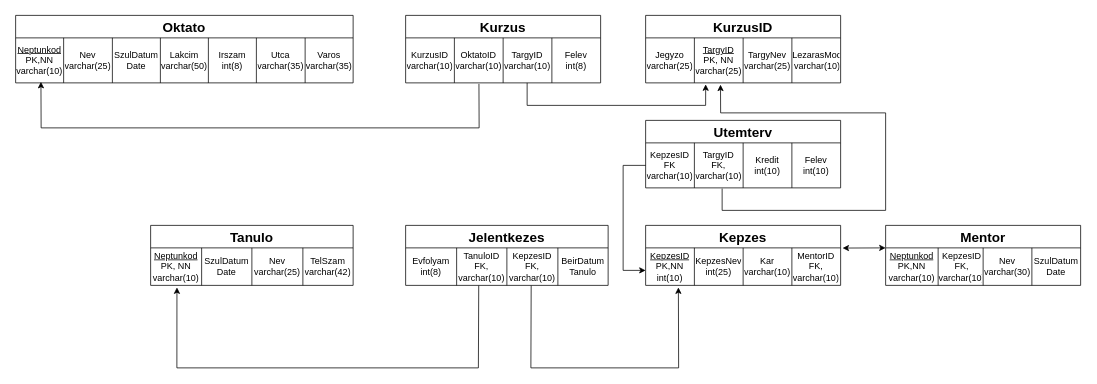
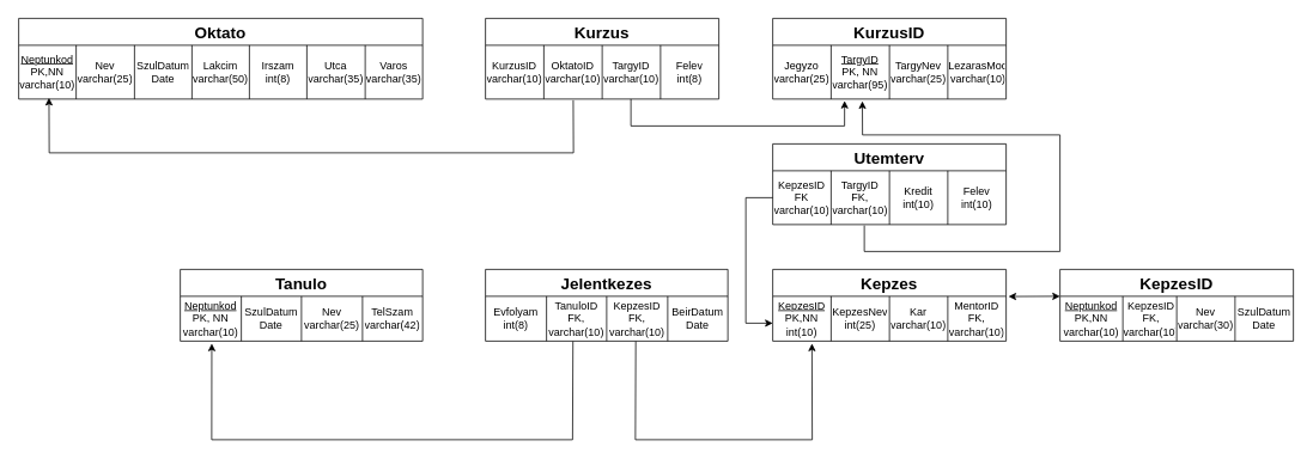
  <mxCell id="0" />
  <mxCell id="1" parent="0" />
  <mxCell id="2" value="Tanulo" style="shape=table;startSize=30;container=1;collapsible=0;childLayout=tableLayout;fontStyle=1;fontSize=18;" parent="1" vertex="1"><mxGeometry x="200" y="300" width="270" height="80" as="geometry" /></mxCell>
  <mxCell id="3" value="" style="shape=tableRow;horizontal=0;startSize=0;swimlaneHead=0;swimlaneBody=0;strokeColor=inherit;top=0;left=0;bottom=0;right=0;collapsible=0;dropTarget=0;fillColor=none;points=[[0,0.5],[1,0.5]];portConstraint=eastwest;" parent="2" vertex="1"><mxGeometry y="30" width="270" height="50" as="geometry" /></mxCell>
  <mxCell id="4" value="&lt;div&gt;&lt;u&gt;Neptunkod&lt;/u&gt;&lt;/div&gt;&lt;div&gt;PK, NN varchar(10)&lt;br&gt;&lt;/div&gt;" style="shape=partialRectangle;html=1;whiteSpace=wrap;connectable=0;strokeColor=inherit;overflow=hidden;fillColor=none;top=0;left=0;bottom=0;right=0;pointerEvents=1;" parent="3" vertex="1"><mxGeometry width="68" height="50" as="geometry"><mxRectangle width="68" height="50" as="alternateBounds" /></mxGeometry></mxCell>
  <mxCell id="5" value="&lt;div&gt;SzulDatum&lt;/div&gt;&lt;div&gt;Date&lt;br&gt;&lt;/div&gt;" style="shape=partialRectangle;html=1;whiteSpace=wrap;connectable=0;strokeColor=inherit;overflow=hidden;fillColor=none;top=0;left=0;bottom=0;right=0;pointerEvents=1;" parent="3" vertex="1"><mxGeometry x="68" width="67" height="50" as="geometry"><mxRectangle width="67" height="50" as="alternateBounds" /></mxGeometry></mxCell>
  <mxCell id="6" value="&lt;div&gt;Nev&lt;/div&gt;varchar(25)" style="shape=partialRectangle;html=1;whiteSpace=wrap;connectable=0;strokeColor=inherit;overflow=hidden;fillColor=none;top=0;left=0;bottom=0;right=0;pointerEvents=1;" parent="3" vertex="1"><mxGeometry x="135" width="68" height="50" as="geometry"><mxRectangle width="68" height="50" as="alternateBounds" /></mxGeometry></mxCell>
  <mxCell id="7" value="&lt;div&gt;TelSzam&lt;/div&gt;varchar(42)" style="shape=partialRectangle;html=1;whiteSpace=wrap;connectable=0;strokeColor=inherit;overflow=hidden;fillColor=none;top=0;left=0;bottom=0;right=0;pointerEvents=1;" parent="3" vertex="1"><mxGeometry x="203" width="67" height="50" as="geometry"><mxRectangle width="67" height="50" as="alternateBounds" /></mxGeometry></mxCell>
  <mxCell id="8" value="Kepzes" style="shape=table;startSize=30;container=1;collapsible=0;childLayout=tableLayout;fontStyle=1;fontSize=18;" parent="1" vertex="1"><mxGeometry x="860" y="300" width="260" height="80" as="geometry" /></mxCell>
  <mxCell id="9" value="" style="shape=tableRow;horizontal=0;startSize=0;swimlaneHead=0;swimlaneBody=0;strokeColor=inherit;top=0;left=0;bottom=0;right=0;collapsible=0;dropTarget=0;fillColor=none;points=[[0,0.5],[1,0.5]];portConstraint=eastwest;" parent="8" vertex="1"><mxGeometry y="30" width="260" height="50" as="geometry" /></mxCell>
  <mxCell id="10" value="&lt;div&gt;&lt;u&gt;KepzesID&lt;/u&gt;&lt;/div&gt;&lt;div&gt;PK,NN&lt;/div&gt;&lt;div&gt;int(10)&lt;br&gt;&lt;/div&gt;" style="shape=partialRectangle;html=1;whiteSpace=wrap;connectable=0;strokeColor=inherit;overflow=hidden;fillColor=none;top=0;left=0;bottom=0;right=0;pointerEvents=1;" parent="9" vertex="1"><mxGeometry width="65" height="50" as="geometry"><mxRectangle width="65" height="50" as="alternateBounds" /></mxGeometry></mxCell>
  <mxCell id="11" value="&lt;div&gt;KepzesNev&lt;/div&gt;int(25)" style="shape=partialRectangle;html=1;whiteSpace=wrap;connectable=0;strokeColor=inherit;overflow=hidden;fillColor=none;top=0;left=0;bottom=0;right=0;pointerEvents=1;" parent="9" vertex="1"><mxGeometry x="65" width="65" height="50" as="geometry"><mxRectangle width="65" height="50" as="alternateBounds" /></mxGeometry></mxCell>
  <mxCell id="12" value="&lt;div&gt;Kar&lt;/div&gt;varchar(10)" style="shape=partialRectangle;html=1;whiteSpace=wrap;connectable=0;strokeColor=inherit;overflow=hidden;fillColor=none;top=0;left=0;bottom=0;right=0;pointerEvents=1;" parent="9" vertex="1"><mxGeometry x="130" width="65" height="50" as="geometry"><mxRectangle width="65" height="50" as="alternateBounds" /></mxGeometry></mxCell>
  <mxCell id="13" value="&lt;div&gt;MentorID&lt;/div&gt;&lt;div&gt;FK,&lt;br&gt;&lt;/div&gt;varchar(10)" style="shape=partialRectangle;html=1;whiteSpace=wrap;connectable=0;strokeColor=inherit;overflow=hidden;fillColor=none;top=0;left=0;bottom=0;right=0;pointerEvents=1;" parent="9" vertex="1"><mxGeometry x="195" width="65" height="50" as="geometry"><mxRectangle width="65" height="50" as="alternateBounds" /></mxGeometry></mxCell>
  <mxCell id="14" value="Jelentkezes" style="shape=table;startSize=30;container=1;collapsible=0;childLayout=tableLayout;fontSize=18;fontStyle=1" parent="1" vertex="1"><mxGeometry x="540" y="300" width="270" height="80" as="geometry" /></mxCell>
  <mxCell id="15" value="" style="shape=tableRow;horizontal=0;startSize=0;swimlaneHead=0;swimlaneBody=0;strokeColor=inherit;top=0;left=0;bottom=0;right=0;collapsible=0;dropTarget=0;fillColor=none;points=[[0,0.5],[1,0.5]];portConstraint=eastwest;" parent="14" vertex="1"><mxGeometry y="30" width="270" height="50" as="geometry" /></mxCell>
  <mxCell id="16" value="&lt;div&gt;Evfolyam&lt;/div&gt;&lt;div&gt;int(8)&lt;br&gt;&lt;/div&gt;" style="shape=partialRectangle;html=1;whiteSpace=wrap;connectable=0;strokeColor=inherit;overflow=hidden;fillColor=none;top=0;left=0;bottom=0;right=0;pointerEvents=1;" parent="15" vertex="1"><mxGeometry width="68" height="50" as="geometry"><mxRectangle width="68" height="50" as="alternateBounds" /></mxGeometry></mxCell>
  <mxCell id="17" value="&lt;div&gt;TanuloID&lt;/div&gt;FK, varchar(10)" style="shape=partialRectangle;html=1;whiteSpace=wrap;connectable=0;strokeColor=inherit;overflow=hidden;fillColor=none;top=0;left=0;bottom=0;right=0;pointerEvents=1;" parent="15" vertex="1"><mxGeometry x="68" width="67" height="50" as="geometry"><mxRectangle width="67" height="50" as="alternateBounds" /></mxGeometry></mxCell>
  <mxCell id="18" value="&lt;div&gt;KepzesID&lt;/div&gt;&lt;div&gt;FK, varchar(10)&lt;br&gt;&lt;/div&gt;" style="shape=partialRectangle;html=1;whiteSpace=wrap;connectable=0;strokeColor=inherit;overflow=hidden;fillColor=none;top=0;left=0;bottom=0;right=0;pointerEvents=1;" parent="15" vertex="1"><mxGeometry x="135" width="68" height="50" as="geometry"><mxRectangle width="68" height="50" as="alternateBounds" /></mxGeometry></mxCell>
- <mxCell id="19" value="&lt;div&gt;BeirDatum&lt;/div&gt;Tanulo" style="shape=partialRectangle;html=1;whiteSpace=wrap;connectable=0;strokeColor=inherit;overflow=hidden;fillColor=none;top=0;left=0;bottom=0;right=0;pointerEvents=1;" parent="15" vertex="1"><mxGeometry x="203" width="67" height="50" as="geometry"><mxRectangle width="67" height="50" as="alternateBounds" /></mxGeometry></mxCell>
- <mxCell id="20" value="Mentor" style="shape=table;startSize=30;container=1;collapsible=0;childLayout=tableLayout;fontStyle=1;fontSize=18;" parent="1" vertex="1"><mxGeometry x="1180" y="300" width="260" height="80" as="geometry" /></mxCell>
+ <mxCell id="19" value="&lt;div&gt;BeirDatum&lt;/div&gt;Date" style="shape=partialRectangle;html=1;whiteSpace=wrap;connectable=0;strokeColor=inherit;overflow=hidden;fillColor=none;top=0;left=0;bottom=0;right=0;pointerEvents=1;" parent="15" vertex="1"><mxGeometry x="203" width="67" height="50" as="geometry"><mxRectangle width="67" height="50" as="alternateBounds" /></mxGeometry></mxCell>
+ <mxCell id="20" value="KepzesID" style="shape=table;startSize=30;container=1;collapsible=0;childLayout=tableLayout;fontStyle=1;fontSize=18;" parent="1" vertex="1"><mxGeometry x="1180" y="300" width="260" height="80" as="geometry" /></mxCell>
  <mxCell id="21" value="" style="shape=tableRow;horizontal=0;startSize=0;swimlaneHead=0;swimlaneBody=0;strokeColor=inherit;top=0;left=0;bottom=0;right=0;collapsible=0;dropTarget=0;fillColor=none;points=[[0,0.5],[1,0.5]];portConstraint=eastwest;" parent="20" vertex="1"><mxGeometry y="30" width="260" height="50" as="geometry" /></mxCell>
  <mxCell id="22" value="&lt;div&gt;&lt;u&gt;Neptunkod&lt;/u&gt;&lt;/div&gt;&lt;div&gt;PK,NN&lt;/div&gt;&lt;div&gt;varchar(10)&lt;br&gt;&lt;/div&gt;" style="shape=partialRectangle;html=1;whiteSpace=wrap;connectable=0;strokeColor=inherit;overflow=hidden;fillColor=none;top=0;left=0;bottom=0;right=0;pointerEvents=1;" parent="21" vertex="1"><mxGeometry width="70" height="50" as="geometry"><mxRectangle width="70" height="50" as="alternateBounds" /></mxGeometry></mxCell>
  <mxCell id="23" value="&lt;div&gt;KepzesID&lt;/div&gt;FK, varchar(10)" style="shape=partialRectangle;html=1;whiteSpace=wrap;connectable=0;strokeColor=inherit;overflow=hidden;fillColor=none;top=0;left=0;bottom=0;right=0;pointerEvents=1;" parent="21" vertex="1"><mxGeometry x="70" width="60" height="50" as="geometry"><mxRectangle width="60" height="50" as="alternateBounds" /></mxGeometry></mxCell>
  <mxCell id="24" value="&lt;div&gt;Nev&lt;/div&gt;varchar(30)" style="shape=partialRectangle;html=1;whiteSpace=wrap;connectable=0;strokeColor=inherit;overflow=hidden;fillColor=none;top=0;left=0;bottom=0;right=0;pointerEvents=1;" parent="21" vertex="1"><mxGeometry x="130" width="65" height="50" as="geometry"><mxRectangle width="65" height="50" as="alternateBounds" /></mxGeometry></mxCell>
  <mxCell id="25" value="SzulDatum&lt;br&gt;Date" style="shape=partialRectangle;html=1;whiteSpace=wrap;connectable=0;strokeColor=inherit;overflow=hidden;fillColor=none;top=0;left=0;bottom=0;right=0;pointerEvents=1;" parent="21" vertex="1"><mxGeometry x="195" width="65" height="50" as="geometry"><mxRectangle width="65" height="50" as="alternateBounds" /></mxGeometry></mxCell>
  <mxCell id="26" value="Utemterv" style="shape=table;startSize=30;container=1;collapsible=0;childLayout=tableLayout;fontStyle=1;fontSize=18;" parent="1" vertex="1"><mxGeometry x="860" y="160" width="260" height="90" as="geometry" /></mxCell>
  <mxCell id="27" value="" style="shape=tableRow;horizontal=0;startSize=0;swimlaneHead=0;swimlaneBody=0;strokeColor=inherit;top=0;left=0;bottom=0;right=0;collapsible=0;dropTarget=0;fillColor=none;points=[[0,0.5],[1,0.5]];portConstraint=eastwest;" parent="26" vertex="1"><mxGeometry y="30" width="260" height="60" as="geometry" /></mxCell>
  <mxCell id="28" value="&lt;div&gt;KepzesID&lt;/div&gt;&lt;div&gt;FK&lt;br&gt;&lt;/div&gt;varchar(10)" style="shape=partialRectangle;html=1;whiteSpace=wrap;connectable=0;strokeColor=inherit;overflow=hidden;fillColor=none;top=0;left=0;bottom=0;right=0;pointerEvents=1;" parent="27" vertex="1"><mxGeometry width="65" height="60" as="geometry"><mxRectangle width="65" height="60" as="alternateBounds" /></mxGeometry></mxCell>
  <mxCell id="29" value="&lt;div&gt;TargyID&lt;/div&gt;&lt;div&gt;FK,&lt;/div&gt;&lt;div&gt;varchar(10)&lt;br&gt;&lt;/div&gt;" style="shape=partialRectangle;html=1;whiteSpace=wrap;connectable=0;strokeColor=inherit;overflow=hidden;fillColor=none;top=0;left=0;bottom=0;right=0;pointerEvents=1;" parent="27" vertex="1"><mxGeometry x="65" width="65" height="60" as="geometry"><mxRectangle width="65" height="60" as="alternateBounds" /></mxGeometry></mxCell>
  <mxCell id="30" value="&lt;div&gt;Kredit&lt;/div&gt;int(10)" style="shape=partialRectangle;html=1;whiteSpace=wrap;connectable=0;strokeColor=inherit;overflow=hidden;fillColor=none;top=0;left=0;bottom=0;right=0;pointerEvents=1;" parent="27" vertex="1"><mxGeometry x="130" width="65" height="60" as="geometry"><mxRectangle width="65" height="60" as="alternateBounds" /></mxGeometry></mxCell>
  <mxCell id="31" value="&lt;div&gt;Felev&lt;/div&gt;int(10)" style="shape=partialRectangle;html=1;whiteSpace=wrap;connectable=0;strokeColor=inherit;overflow=hidden;fillColor=none;top=0;left=0;bottom=0;right=0;pointerEvents=1;" parent="27" vertex="1"><mxGeometry x="195" width="65" height="60" as="geometry"><mxRectangle width="65" height="60" as="alternateBounds" /></mxGeometry></mxCell>
  <mxCell id="32" value="KurzusID" style="shape=table;startSize=30;container=1;collapsible=0;childLayout=tableLayout;fontSize=18;fontStyle=1" parent="1" vertex="1"><mxGeometry x="860" y="20" width="260" height="90" as="geometry" /></mxCell>
  <mxCell id="33" value="" style="shape=tableRow;horizontal=0;startSize=0;swimlaneHead=0;swimlaneBody=0;strokeColor=inherit;top=0;left=0;bottom=0;right=0;collapsible=0;dropTarget=0;fillColor=none;points=[[0,0.5],[1,0.5]];portConstraint=eastwest;" parent="32" vertex="1"><mxGeometry y="30" width="260" height="60" as="geometry" /></mxCell>
  <mxCell id="34" value="&lt;div&gt;Jegyzo&lt;/div&gt;varchar(25)" style="shape=partialRectangle;html=1;whiteSpace=wrap;connectable=0;strokeColor=inherit;overflow=hidden;fillColor=none;top=0;left=0;bottom=0;right=0;pointerEvents=1;" parent="33" vertex="1"><mxGeometry width="65" height="60" as="geometry"><mxRectangle width="65" height="60" as="alternateBounds" /></mxGeometry></mxCell>
- <mxCell id="35" value="&lt;div&gt;&lt;u&gt;TargyID&lt;/u&gt;&lt;/div&gt;&lt;div&gt;PK, NN&lt;/div&gt;&lt;div&gt;varchar(25)&lt;br&gt;&lt;/div&gt;" style="shape=partialRectangle;html=1;whiteSpace=wrap;connectable=0;strokeColor=inherit;overflow=hidden;fillColor=none;top=0;left=0;bottom=0;right=0;pointerEvents=1;" parent="33" vertex="1"><mxGeometry x="65" width="65" height="60" as="geometry"><mxRectangle width="65" height="60" as="alternateBounds" /></mxGeometry></mxCell>
+ <mxCell id="35" value="&lt;div&gt;&lt;u&gt;TargyID&lt;/u&gt;&lt;/div&gt;&lt;div&gt;PK, NN&lt;/div&gt;&lt;div&gt;varchar(95)&lt;br&gt;&lt;/div&gt;" style="shape=partialRectangle;html=1;whiteSpace=wrap;connectable=0;strokeColor=inherit;overflow=hidden;fillColor=none;top=0;left=0;bottom=0;right=0;pointerEvents=1;" parent="33" vertex="1"><mxGeometry x="65" width="65" height="60" as="geometry"><mxRectangle width="65" height="60" as="alternateBounds" /></mxGeometry></mxCell>
  <mxCell id="36" value="&lt;div&gt;TargyNev&lt;/div&gt;varchar(25)" style="shape=partialRectangle;html=1;whiteSpace=wrap;connectable=0;strokeColor=inherit;overflow=hidden;fillColor=none;top=0;left=0;bottom=0;right=0;pointerEvents=1;" parent="33" vertex="1"><mxGeometry x="130" width="65" height="60" as="geometry"><mxRectangle width="65" height="60" as="alternateBounds" /></mxGeometry></mxCell>
  <mxCell id="37" value="&lt;div&gt;LezarasMod&lt;/div&gt;varchar(10)" style="shape=partialRectangle;html=1;whiteSpace=wrap;connectable=0;strokeColor=inherit;overflow=hidden;fillColor=none;top=0;left=0;bottom=0;right=0;pointerEvents=1;" parent="33" vertex="1"><mxGeometry x="195" width="65" height="60" as="geometry"><mxRectangle width="65" height="60" as="alternateBounds" /></mxGeometry></mxCell>
  <mxCell id="38" value="Kurzus" style="shape=table;startSize=30;container=1;collapsible=0;childLayout=tableLayout;fontSize=18;fontStyle=1" parent="1" vertex="1"><mxGeometry x="540" y="20" width="260" height="90" as="geometry" /></mxCell>
  <mxCell id="39" value="" style="shape=tableRow;horizontal=0;startSize=0;swimlaneHead=0;swimlaneBody=0;strokeColor=inherit;top=0;left=0;bottom=0;right=0;collapsible=0;dropTarget=0;fillColor=none;points=[[0,0.5],[1,0.5]];portConstraint=eastwest;" parent="38" vertex="1"><mxGeometry y="30" width="260" height="60" as="geometry" /></mxCell>
  <mxCell id="40" value="&lt;div&gt;KurzusID&lt;/div&gt;varchar(10)" style="shape=partialRectangle;html=1;whiteSpace=wrap;connectable=0;strokeColor=inherit;overflow=hidden;fillColor=none;top=0;left=0;bottom=0;right=0;pointerEvents=1;" parent="39" vertex="1"><mxGeometry width="65" height="60" as="geometry"><mxRectangle width="65" height="60" as="alternateBounds" /></mxGeometry></mxCell>
  <mxCell id="41" value="&lt;div&gt;OktatoID&lt;/div&gt;varchar(10)" style="shape=partialRectangle;html=1;whiteSpace=wrap;connectable=0;strokeColor=inherit;overflow=hidden;fillColor=none;top=0;left=0;bottom=0;right=0;pointerEvents=1;" parent="39" vertex="1"><mxGeometry x="65" width="65" height="60" as="geometry"><mxRectangle width="65" height="60" as="alternateBounds" /></mxGeometry></mxCell>
  <mxCell id="42" value="&lt;div&gt;TargyID&lt;/div&gt;varchar(10)" style="shape=partialRectangle;html=1;whiteSpace=wrap;connectable=0;strokeColor=inherit;overflow=hidden;fillColor=none;top=0;left=0;bottom=0;right=0;pointerEvents=1;" parent="39" vertex="1"><mxGeometry x="130" width="65" height="60" as="geometry"><mxRectangle width="65" height="60" as="alternateBounds" /></mxGeometry></mxCell>
  <mxCell id="43" value="&lt;div&gt;Felev&lt;/div&gt;int(8)" style="shape=partialRectangle;html=1;whiteSpace=wrap;connectable=0;strokeColor=inherit;overflow=hidden;fillColor=none;top=0;left=0;bottom=0;right=0;pointerEvents=1;" parent="39" vertex="1"><mxGeometry x="195" width="65" height="60" as="geometry"><mxRectangle width="65" height="60" as="alternateBounds" /></mxGeometry></mxCell>
  <mxCell id="44" value="Oktato" style="shape=table;startSize=30;container=1;collapsible=0;childLayout=tableLayout;fontStyle=1;fontSize=18;" parent="1" vertex="1"><mxGeometry x="20" y="20" width="450" height="90" as="geometry" /></mxCell>
  <mxCell id="45" value="" style="shape=tableRow;horizontal=0;startSize=0;swimlaneHead=0;swimlaneBody=0;strokeColor=inherit;top=0;left=0;bottom=0;right=0;collapsible=0;dropTarget=0;fillColor=none;points=[[0,0.5],[1,0.5]];portConstraint=eastwest;" parent="44" vertex="1"><mxGeometry y="30" width="450" height="60" as="geometry" /></mxCell>
  <mxCell id="46" value="&lt;div&gt;&lt;u&gt;Neptunkod&lt;/u&gt;&lt;/div&gt;&lt;div&gt;PK,NN&lt;/div&gt;&lt;div&gt;varchar(10)&lt;br&gt;&lt;/div&gt;" style="shape=partialRectangle;html=1;whiteSpace=wrap;connectable=0;strokeColor=inherit;overflow=hidden;fillColor=none;top=0;left=0;bottom=0;right=0;pointerEvents=1;" parent="45" vertex="1"><mxGeometry width="64" height="60" as="geometry"><mxRectangle width="64" height="60" as="alternateBounds" /></mxGeometry></mxCell>
  <mxCell id="47" value="&lt;div&gt;Nev&lt;/div&gt;varchar(25)" style="shape=partialRectangle;html=1;whiteSpace=wrap;connectable=0;strokeColor=inherit;overflow=hidden;fillColor=none;top=0;left=0;bottom=0;right=0;pointerEvents=1;" parent="45" vertex="1"><mxGeometry x="64" width="65" height="60" as="geometry"><mxRectangle width="65" height="60" as="alternateBounds" /></mxGeometry></mxCell>
  <mxCell id="48" value="&lt;div&gt;SzulDatum&lt;/div&gt;Date" style="shape=partialRectangle;html=1;whiteSpace=wrap;connectable=0;strokeColor=inherit;overflow=hidden;fillColor=none;top=0;left=0;bottom=0;right=0;pointerEvents=1;" parent="45" vertex="1"><mxGeometry x="129" width="64" height="60" as="geometry"><mxRectangle width="64" height="60" as="alternateBounds" /></mxGeometry></mxCell>
  <mxCell id="49" value="&lt;div&gt;Lakcim&lt;/div&gt;varchar(50)" style="shape=partialRectangle;html=1;whiteSpace=wrap;connectable=0;strokeColor=inherit;overflow=hidden;fillColor=none;top=0;left=0;bottom=0;right=0;pointerEvents=1;" parent="45" vertex="1"><mxGeometry x="193" width="64" height="60" as="geometry"><mxRectangle width="64" height="60" as="alternateBounds" /></mxGeometry></mxCell>
  <mxCell id="50" value="&lt;div&gt;Irszam&lt;/div&gt;int(8)" style="shape=partialRectangle;html=1;whiteSpace=wrap;connectable=0;strokeColor=inherit;overflow=hidden;fillColor=none;top=0;left=0;bottom=0;right=0;pointerEvents=1;" parent="45" vertex="1"><mxGeometry x="257" width="64" height="60" as="geometry"><mxRectangle width="64" height="60" as="alternateBounds" /></mxGeometry></mxCell>
  <mxCell id="51" value="&lt;div&gt;Utca&lt;/div&gt;varchar(35)" style="shape=partialRectangle;html=1;whiteSpace=wrap;connectable=0;strokeColor=inherit;overflow=hidden;fillColor=none;top=0;left=0;bottom=0;right=0;pointerEvents=1;" parent="45" vertex="1"><mxGeometry x="321" width="65" height="60" as="geometry"><mxRectangle width="65" height="60" as="alternateBounds" /></mxGeometry></mxCell>
  <mxCell id="52" value="&lt;div&gt;Varos&lt;/div&gt;varchar(35)" style="shape=partialRectangle;html=1;whiteSpace=wrap;connectable=0;strokeColor=inherit;overflow=hidden;fillColor=none;top=0;left=0;bottom=0;right=0;pointerEvents=1;" parent="45" vertex="1"><mxGeometry x="386" width="64" height="60" as="geometry"><mxRectangle width="64" height="60" as="alternateBounds" /></mxGeometry></mxCell>
  <mxCell id="53" value="" style="endArrow=classic;html=1;rounded=0;exitX=0.361;exitY=1.005;exitDx=0;exitDy=0;exitPerimeter=0;entryX=0.13;entryY=1.055;entryDx=0;entryDy=0;entryPerimeter=0;" parent="1" source="15" target="3" edge="1"><mxGeometry width="50" height="50" relative="1" as="geometry"><mxPoint x="630" y="410" as="sourcePoint" /><mxPoint x="320" y="440" as="targetPoint" /><Array as="points"><mxPoint x="637" y="490" /><mxPoint x="235" y="490" /></Array></mxGeometry></mxCell>
  <mxCell id="54" value="" style="endArrow=classic;html=1;rounded=0;exitX=0.62;exitY=1.005;exitDx=0;exitDy=0;exitPerimeter=0;entryX=0.168;entryY=1.055;entryDx=0;entryDy=0;entryPerimeter=0;" parent="1" source="15" target="9" edge="1"><mxGeometry width="50" height="50" relative="1" as="geometry"><mxPoint x="630" y="380" as="sourcePoint" /><mxPoint x="860" y="420" as="targetPoint" /><Array as="points"><mxPoint x="707" y="490" /><mxPoint x="904" y="490" /></Array></mxGeometry></mxCell>
  <mxCell id="55" value="" style="endArrow=classic;startArrow=classic;html=1;rounded=0;entryX=0;entryY=0;entryDx=0;entryDy=0;entryPerimeter=0;exitX=1.01;exitY=0.005;exitDx=0;exitDy=0;exitPerimeter=0;" parent="1" source="9" target="21" edge="1"><mxGeometry width="50" height="50" relative="1" as="geometry"><mxPoint x="980" y="380" as="sourcePoint" /><mxPoint x="1030" y="330" as="targetPoint" /></mxGeometry></mxCell>
  <mxCell id="56" value="" style="endArrow=classic;html=1;rounded=0;entryX=0.384;entryY=1.039;entryDx=0;entryDy=0;entryPerimeter=0;" parent="1" target="33" edge="1"><mxGeometry width="50" height="50" relative="1" as="geometry"><mxPoint x="962" y="251" as="sourcePoint" /><mxPoint x="960" y="130" as="targetPoint" /><Array as="points"><mxPoint x="962" y="280" /><mxPoint x="1180" y="280" /><mxPoint x="1180" y="150" /><mxPoint x="960" y="150" /></Array></mxGeometry></mxCell>
  <mxCell id="57" value="" style="endArrow=classic;html=1;rounded=0;entryX=0.308;entryY=1.033;entryDx=0;entryDy=0;entryPerimeter=0;" parent="1" target="33" edge="1"><mxGeometry width="50" height="50" relative="1" as="geometry"><mxPoint x="702" y="110" as="sourcePoint" /><mxPoint x="920" y="120" as="targetPoint" /><Array as="points"><mxPoint x="702" y="140" /><mxPoint x="940" y="140" /></Array></mxGeometry></mxCell>
  <mxCell id="58" value="" style="endArrow=classic;html=1;rounded=0;exitX=0.376;exitY=1.022;exitDx=0;exitDy=0;exitPerimeter=0;entryX=0.075;entryY=0.978;entryDx=0;entryDy=0;entryPerimeter=0;" parent="1" source="39" target="45" edge="1"><mxGeometry width="50" height="50" relative="1" as="geometry"><mxPoint x="310" y="150" as="sourcePoint" /><mxPoint x="320" y="180" as="targetPoint" /><Array as="points"><mxPoint x="638" y="170" /><mxPoint x="54" y="170" /></Array></mxGeometry></mxCell>
  <mxCell id="59" value="" style="endArrow=classic;html=1;rounded=0;exitX=0;exitY=0.5;exitDx=0;exitDy=0;entryX=0;entryY=0.6;entryDx=0;entryDy=0;entryPerimeter=0;" edge="1" parent="1" source="27" target="9"><mxGeometry width="50" height="50" relative="1" as="geometry"><mxPoint x="710" y="250" as="sourcePoint" /><mxPoint x="840" y="350" as="targetPoint" /><Array as="points"><mxPoint x="830" y="220" /><mxPoint x="830" y="360" /></Array></mxGeometry></mxCell>
